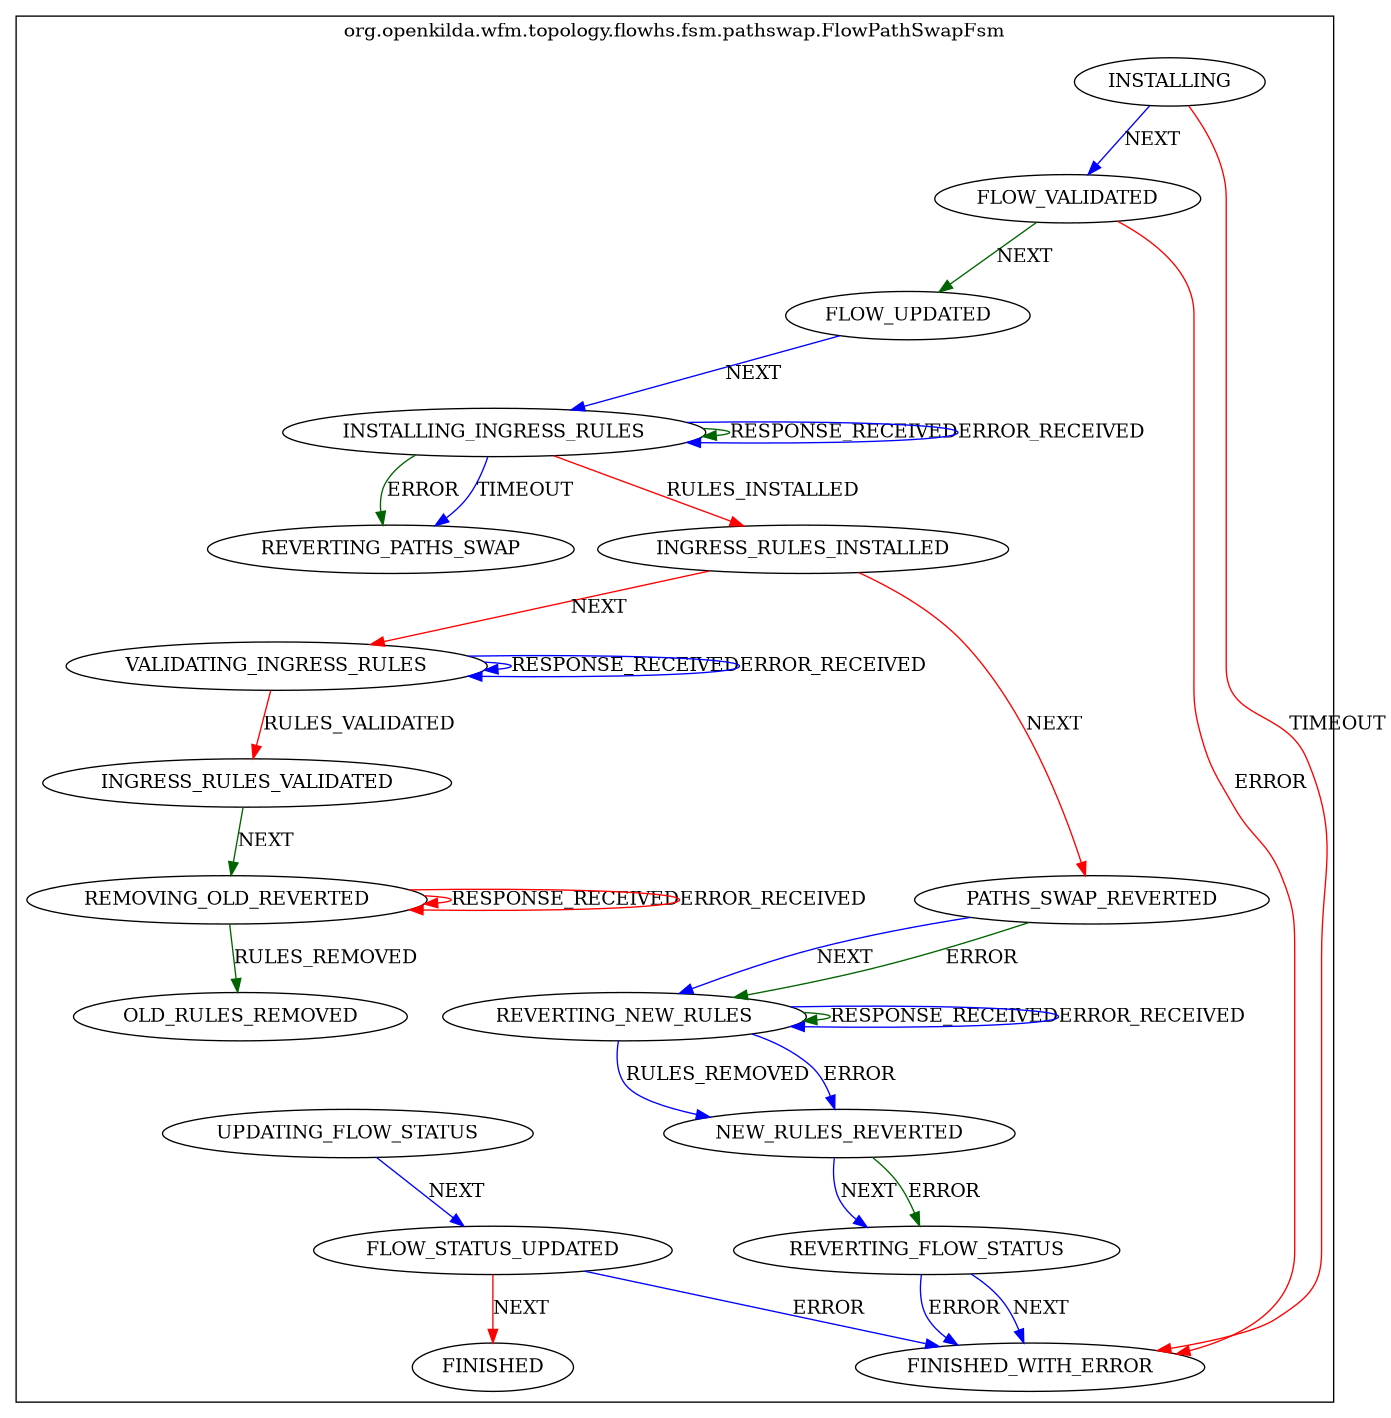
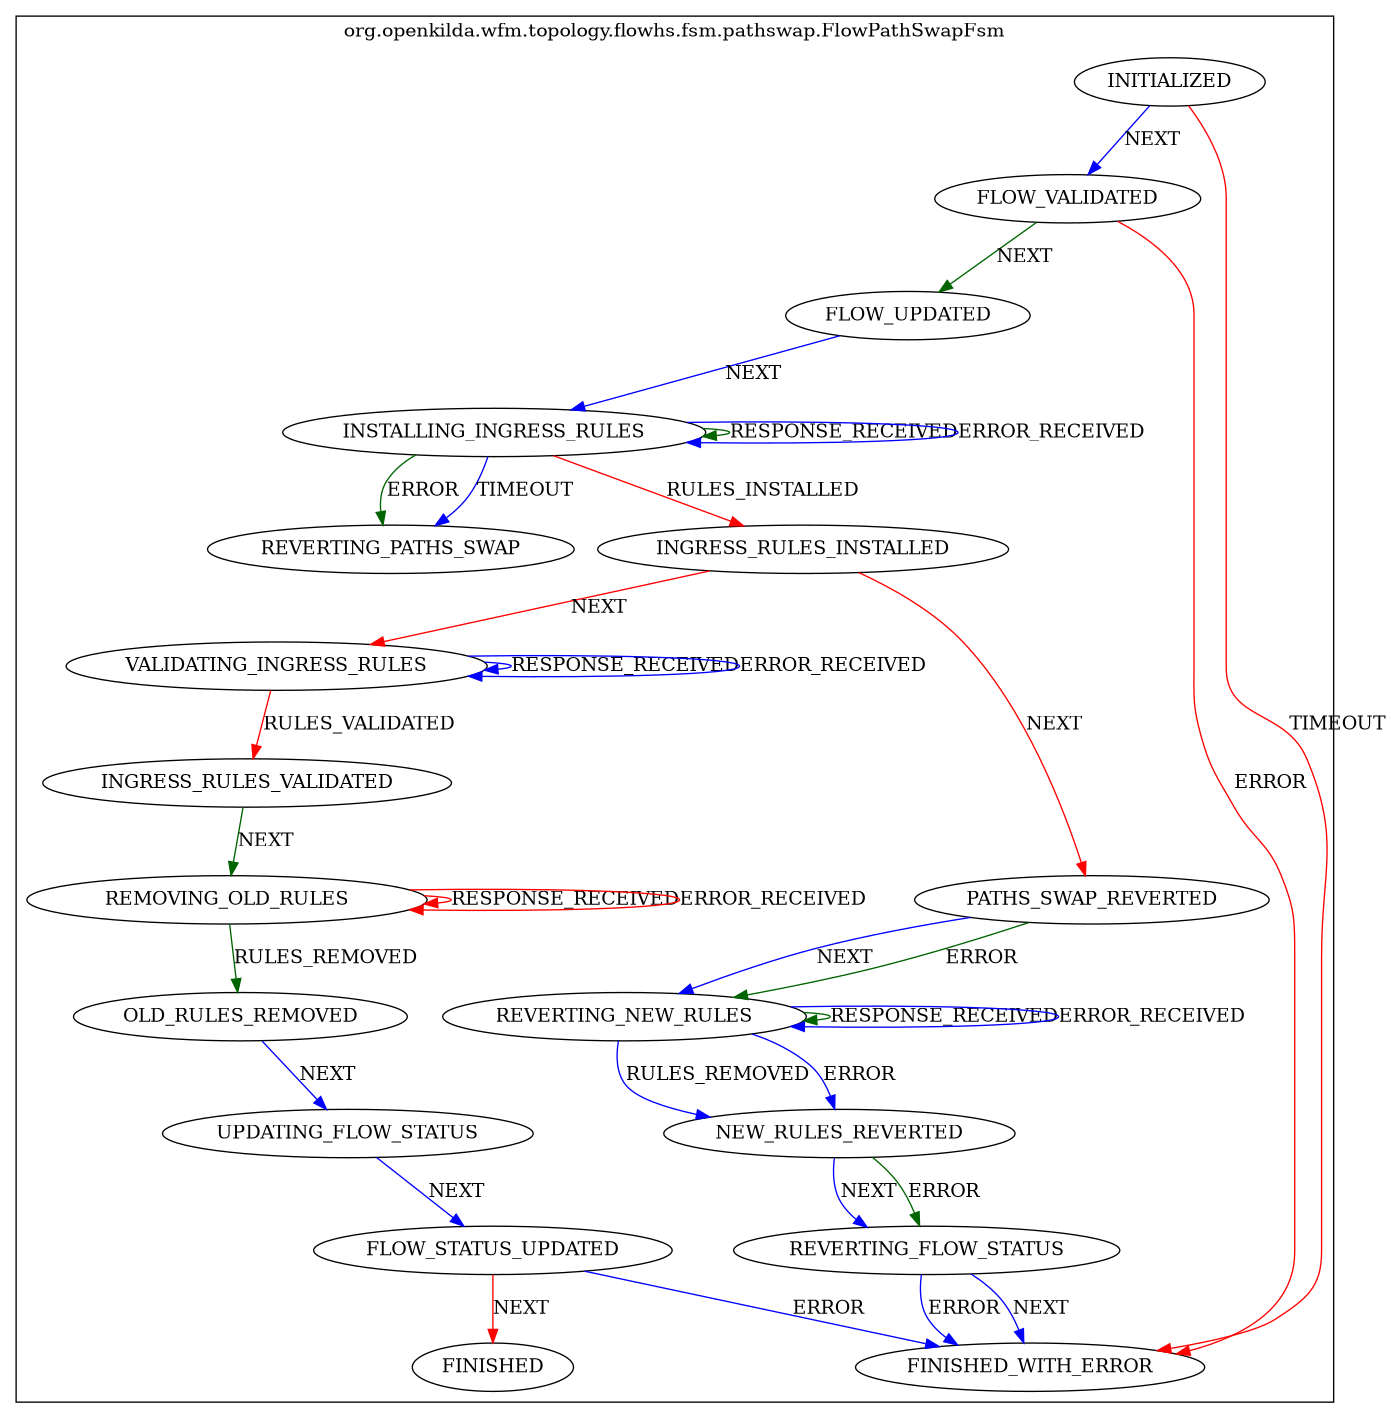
  digraph {
    compound=true
    edge [color=blue]
    n1 [label=INGRESS_RULES_VALIDATED]
-   n2 [label=REMOVING_OLD_REVERTED]
+   n2 [label=REMOVING_OLD_RULES]
    n3 [label=UPDATING_FLOW_STATUS]
    n4 [label=FLOW_STATUS_UPDATED]
-   n5 [label=INSTALLING]
+   n5 [label=INITIALIZED]
    n6 [label=FLOW_VALIDATED]
    n7 [label=FINISHED_WITH_ERROR]
    n8 [label=VALIDATING_INGRESS_RULES]
    n9 [label=FINISHED]
    n10 [label=OLD_RULES_REMOVED]
    n11 [label=PATHS_SWAP_REVERTED]
    n12 [label=REVERTING_NEW_RULES]
    n13 [label=INSTALLING_INGRESS_RULES]
    n14 [label=INGRESS_RULES_INSTALLED]
    n15 [label=REVERTING_PATHS_SWAP]
    n16 [label=NEW_RULES_REVERTED]
    n17 [label=REVERTING_FLOW_STATUS]
    n18 [label=FLOW_UPDATED]
    subgraph cluster_1 {
      label="org.openkilda.wfm.topology.flowhs.fsm.pathswap.FlowPathSwapFsm"
      n1
      n2
      n3
      n4
      n5
      n6
      n7
      n8
      n9
      n10
      n11
      n12
      n13
      n14
      n15
      n16
      n17
      n18
    }
    n1 -> n2 [color=darkgreen label=NEXT]
    n2 -> n2 [color=red label=RESPONSE_RECEIVED]
    n2 -> n2 [color=red label=ERROR_RECEIVED]
    n2 -> n10 [color=darkgreen label=RULES_REMOVED]
    n3 -> n4 [label=NEXT]
    n4 -> n7 [label=ERROR]
    n4 -> n9 [color=red label=NEXT]
    n5 -> n6 [label=NEXT]
    n5 -> n7 [color=red label=TIMEOUT]
    n6 -> n7 [color=red label=ERROR]
    n6 -> n18 [color=darkgreen label=NEXT]
    n8 -> n1 [color=red label=RULES_VALIDATED]
    n8 -> n8 [label=RESPONSE_RECEIVED]
    n8 -> n8 [label=ERROR_RECEIVED]
+   n10 -> n3 [label=NEXT]
    n11 -> n12 [label=NEXT]
    n11 -> n12 [color=darkgreen label=ERROR]
    n12 -> n12 [color=darkgreen label=RESPONSE_RECEIVED]
    n12 -> n12 [label=ERROR_RECEIVED]
    n12 -> n16 [label=RULES_REMOVED]
    n12 -> n16 [label=ERROR]
    n13 -> n13 [color=darkgreen label=RESPONSE_RECEIVED]
    n13 -> n13 [label=ERROR_RECEIVED]
    n13 -> n14 [color=red label=RULES_INSTALLED]
    n13 -> n15 [label=TIMEOUT]
    n13 -> n15 [color=darkgreen label=ERROR]
    n14 -> n8 [color=red label=NEXT]
    n14 -> n11 [color=red label=NEXT]
    n16 -> n17 [label=NEXT]
    n16 -> n17 [color=darkgreen label=ERROR]
    n17 -> n7 [label=ERROR]
    n17 -> n7 [label=NEXT]
    n18 -> n13 [label=NEXT]
  }
